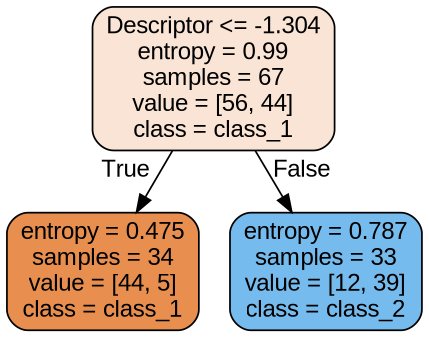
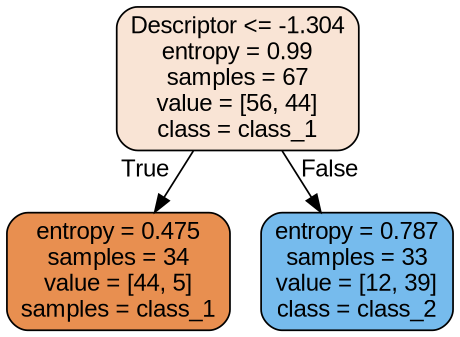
  digraph {
    fontname="Liberation Sans"
    node [color=black fontname="Liberation Sans" shape=box style="filled, rounded"]
    edge [fontname="Liberation Sans" labeldistance=2.5]
    n1 [fillcolor="#f9e4d5" label="Descriptor <= -1.304\nentropy = 0.99\nsamples = 67\nvalue = [56, 44]\nclass = class_1"]
-   n2 [fillcolor="#e88f50" label="entropy = 0.475\nsamples = 34\nvalue = [44, 5]\nclass = class_1"]
+   n2 [fillcolor="#e88f50" label="entropy = 0.475\nsamples = 34\nvalue = [44, 5]\nsamples = class_1"]
    n3 [fillcolor="#76bbed" label="entropy = 0.787\nsamples = 33\nvalue = [12, 39]\nclass = class_2"]
    n1 -> n2 [headlabel=True labelangle=45]
    n1 -> n3 [headlabel=False labelangle=-45]
  }
